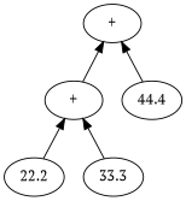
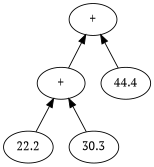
  digraph {
    rankdir=BT
    fontname="PT Serif"
    node [fontname="PT Serif"]
    edge [fontname="PT Serif"]
    n1 [label=22.2]
    n2 [label="+"]
-   n3 [label=33.3]
+   n3 [label=30.3]
    n4 [label="+"]
    n5 [label=44.4]
    n1 -> n2
    n2 -> n4
    n3 -> n2
    n5 -> n4
  }
